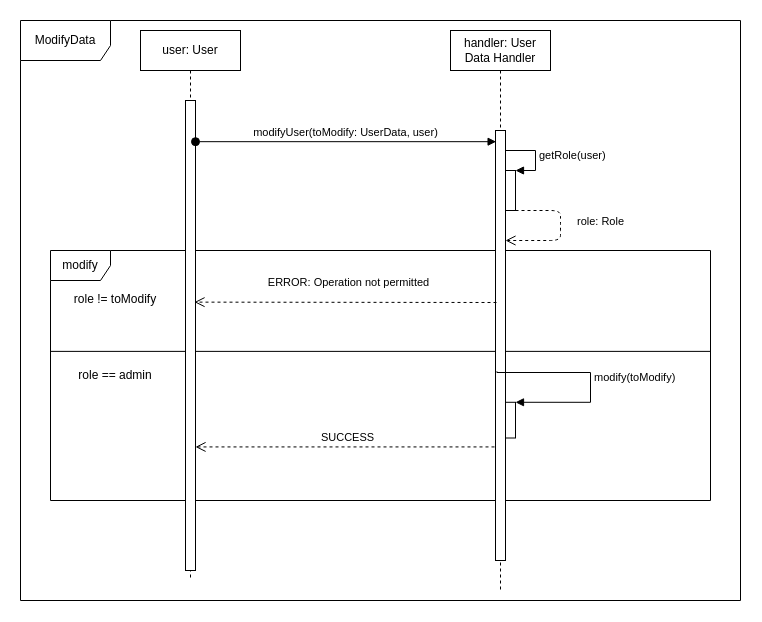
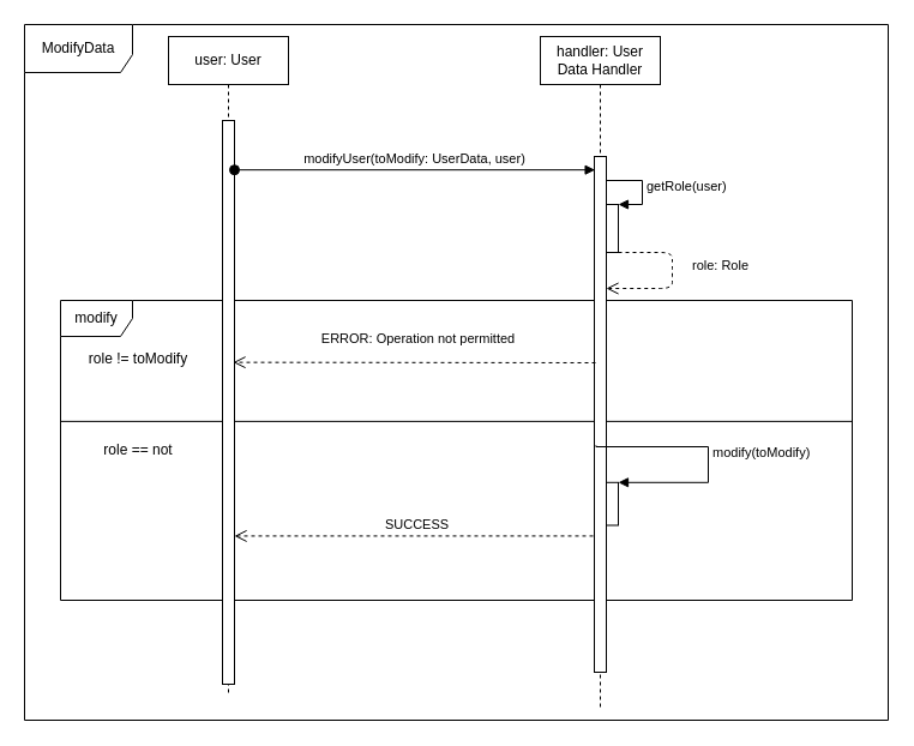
  <mxCell id="0" />
  <mxCell id="1" parent="0" />
  <mxCell id="2" value="ModifyData" style="shape=umlFrame;whiteSpace=wrap;html=1;width=90;height=40;" vertex="1" parent="1"><mxGeometry x="20" y="20" width="720" height="580" as="geometry" /></mxCell>
  <mxCell id="3" value="" style="group" vertex="1" connectable="0" parent="1"><mxGeometry x="50" y="250" width="660" height="250" as="geometry" /></mxCell>
  <mxCell id="4" value="modify" style="shape=umlFrame;whiteSpace=wrap;html=1;" vertex="1" parent="3"><mxGeometry width="660" height="250" as="geometry" /></mxCell>
  <mxCell id="5" value="" style="line;strokeWidth=1;fillColor=none;align=left;verticalAlign=middle;spacingTop=-1;spacingLeft=3;spacingRight=3;rotatable=0;labelPosition=right;points=[];portConstraint=eastwest;" vertex="1" parent="3"><mxGeometry y="80.357" width="660" height="41.071" as="geometry" /></mxCell>
  <mxCell id="6" value="role != toModify" style="text;html=1;strokeColor=none;fillColor=none;align=center;verticalAlign=middle;whiteSpace=wrap;rounded=0;" vertex="1" parent="3"><mxGeometry x="-5" y="39.996" width="140" height="17.857" as="geometry" /></mxCell>
- <mxCell id="7" value="role == admin" style="text;html=1;strokeColor=none;fillColor=none;align=center;verticalAlign=middle;whiteSpace=wrap;rounded=0;" vertex="1" parent="3"><mxGeometry x="20" y="116.07" width="90" height="17.86" as="geometry" /></mxCell>
+ <mxCell id="7" value="role == not" style="text;html=1;strokeColor=none;fillColor=none;align=center;verticalAlign=middle;whiteSpace=wrap;rounded=0;" vertex="1" parent="3"><mxGeometry x="20" y="116.07" width="90" height="17.86" as="geometry" /></mxCell>
  <mxCell id="8" value="" style="html=1;points=[];perimeter=orthogonalPerimeter;" vertex="1" parent="3"><mxGeometry x="455" y="151.786" width="10" height="35.714" as="geometry" /></mxCell>
  <mxCell id="9" value="SUCCESS" style="html=1;verticalAlign=bottom;endArrow=open;dashed=1;endSize=8;" edge="1" parent="3" target="11"><mxGeometry relative="1" as="geometry"><mxPoint x="450" y="196.429" as="sourcePoint" /><mxPoint x="370" y="196.429" as="targetPoint" /></mxGeometry></mxCell>
  <mxCell id="10" value="user: User" style="shape=umlLifeline;perimeter=lifelinePerimeter;whiteSpace=wrap;html=1;container=1;collapsible=0;recursiveResize=0;outlineConnect=0;" vertex="1" parent="1"><mxGeometry x="140" y="30" width="100" height="550" as="geometry" /></mxCell>
  <mxCell id="11" value="" style="html=1;points=[];perimeter=orthogonalPerimeter;" vertex="1" parent="10"><mxGeometry x="45" y="70" width="10" height="470" as="geometry" /></mxCell>
  <mxCell id="12" value="handler: User Data Handler" style="shape=umlLifeline;perimeter=lifelinePerimeter;whiteSpace=wrap;html=1;container=1;collapsible=0;recursiveResize=0;outlineConnect=0;" vertex="1" parent="1"><mxGeometry x="450" y="30" width="100" height="560" as="geometry" /></mxCell>
  <mxCell id="13" value="" style="html=1;points=[];perimeter=orthogonalPerimeter;" vertex="1" parent="12"><mxGeometry x="45" y="100" width="10" height="430" as="geometry" /></mxCell>
  <mxCell id="14" value="" style="html=1;points=[];perimeter=orthogonalPerimeter;" vertex="1" parent="12"><mxGeometry x="55" y="140" width="10" height="40" as="geometry" /></mxCell>
  <mxCell id="15" value="getRole(user)" style="edgeStyle=orthogonalEdgeStyle;html=1;align=left;spacingLeft=2;endArrow=block;rounded=0;entryX=1;entryY=0;" edge="1" parent="12" source="13" target="14"><mxGeometry relative="1" as="geometry"><mxPoint x="60" y="120" as="sourcePoint" /><Array as="points"><mxPoint x="85" y="120" /><mxPoint x="85" y="140" /></Array></mxGeometry></mxCell>
  <mxCell id="16" value="role: Role" style="html=1;verticalAlign=bottom;endArrow=open;dashed=1;endSize=8;" edge="1" parent="12" source="14" target="13"><mxGeometry y="40" relative="1" as="geometry"><mxPoint x="40" y="240" as="sourcePoint" /><mxPoint x="-40" y="240" as="targetPoint" /><Array as="points"><mxPoint x="110" y="180" /><mxPoint x="110" y="190" /><mxPoint x="110" y="210" /></Array><mxPoint as="offset" /></mxGeometry></mxCell>
  <mxCell id="17" value="modifyUser(toModify: UserData, user)" style="html=1;verticalAlign=bottom;startArrow=oval;endArrow=block;startSize=8;entryX=0.06;entryY=0.026;entryDx=0;entryDy=0;entryPerimeter=0;" edge="1" parent="1" source="11" target="13"><mxGeometry relative="1" as="geometry"><mxPoint x="435" y="130" as="sourcePoint" /></mxGeometry></mxCell>
  <mxCell id="18" value="modify(toModify)" style="edgeStyle=orthogonalEdgeStyle;html=1;align=left;spacingLeft=2;endArrow=block;rounded=0;entryX=1;entryY=0;exitX=0.14;exitY=0.56;exitDx=0;exitDy=0;exitPerimeter=0;" edge="1" parent="1" source="13" target="8"><mxGeometry relative="1" as="geometry"><mxPoint x="510" y="410" as="sourcePoint" /><Array as="points"><mxPoint x="496" y="372" /><mxPoint x="590" y="372" /><mxPoint x="590" y="402" /></Array></mxGeometry></mxCell>
  <mxCell id="19" value="ERROR: Operation not permitted" style="html=1;verticalAlign=bottom;endArrow=open;dashed=1;endSize=8;entryX=0.9;entryY=0.429;entryDx=0;entryDy=0;entryPerimeter=0;" edge="1" parent="1" target="11"><mxGeometry x="-0.02" y="-11" relative="1" as="geometry"><mxPoint x="496" y="302" as="sourcePoint" /><mxPoint x="420" y="294.643" as="targetPoint" /><mxPoint as="offset" /></mxGeometry></mxCell>
